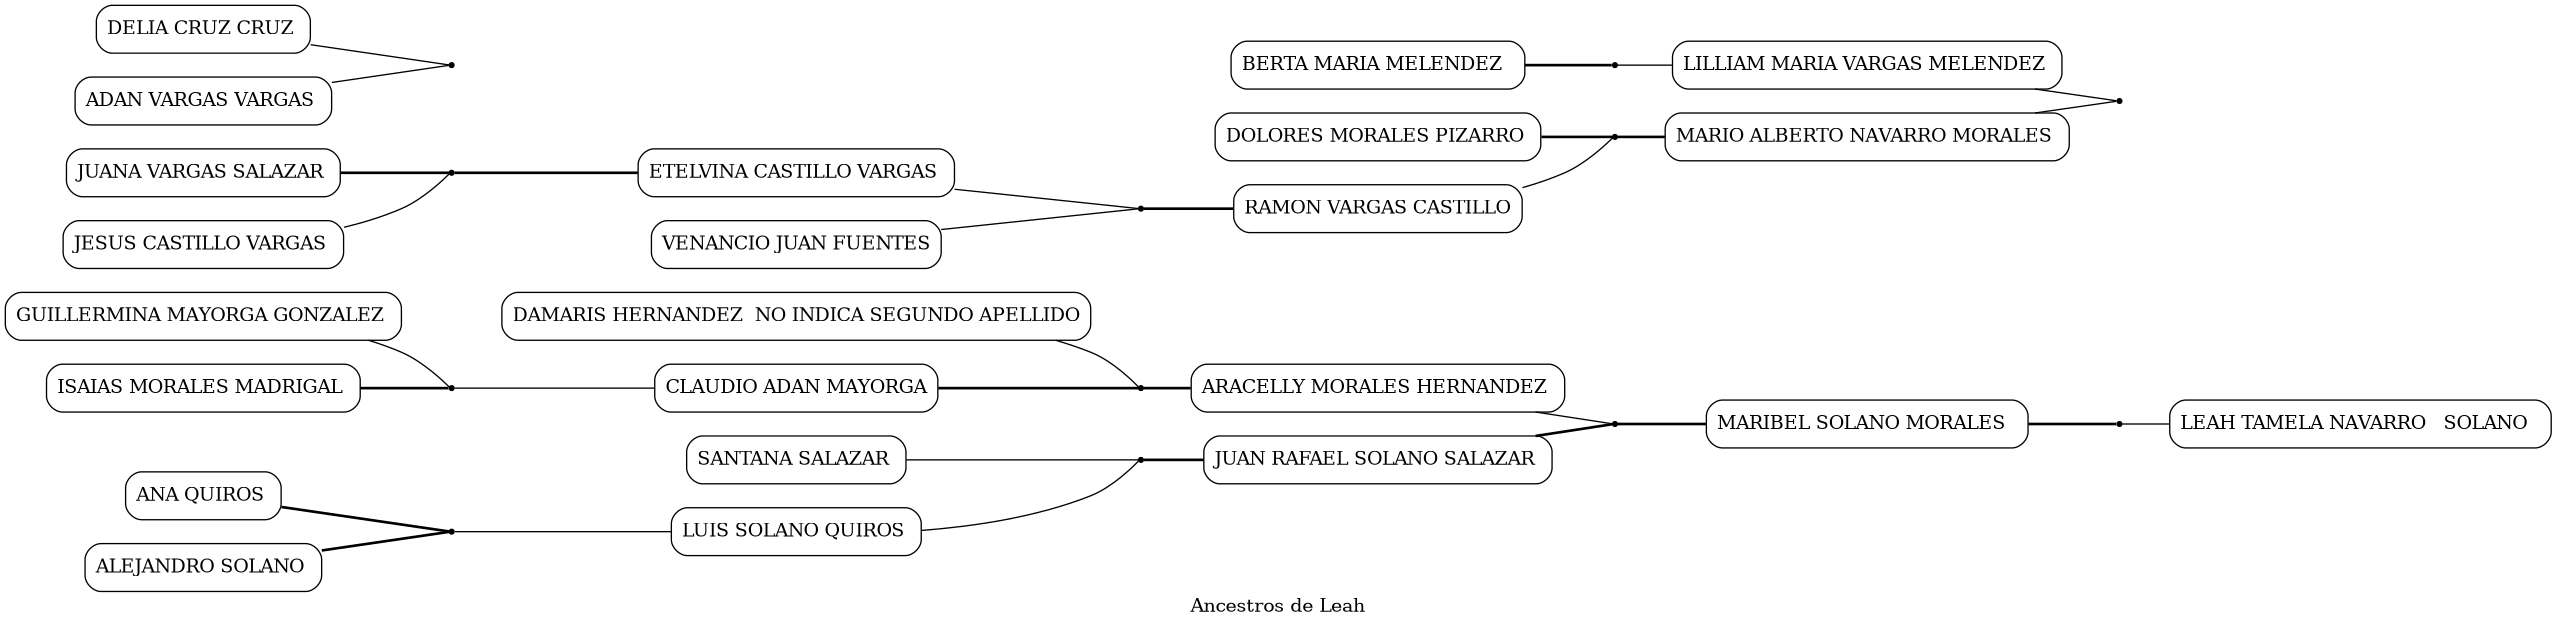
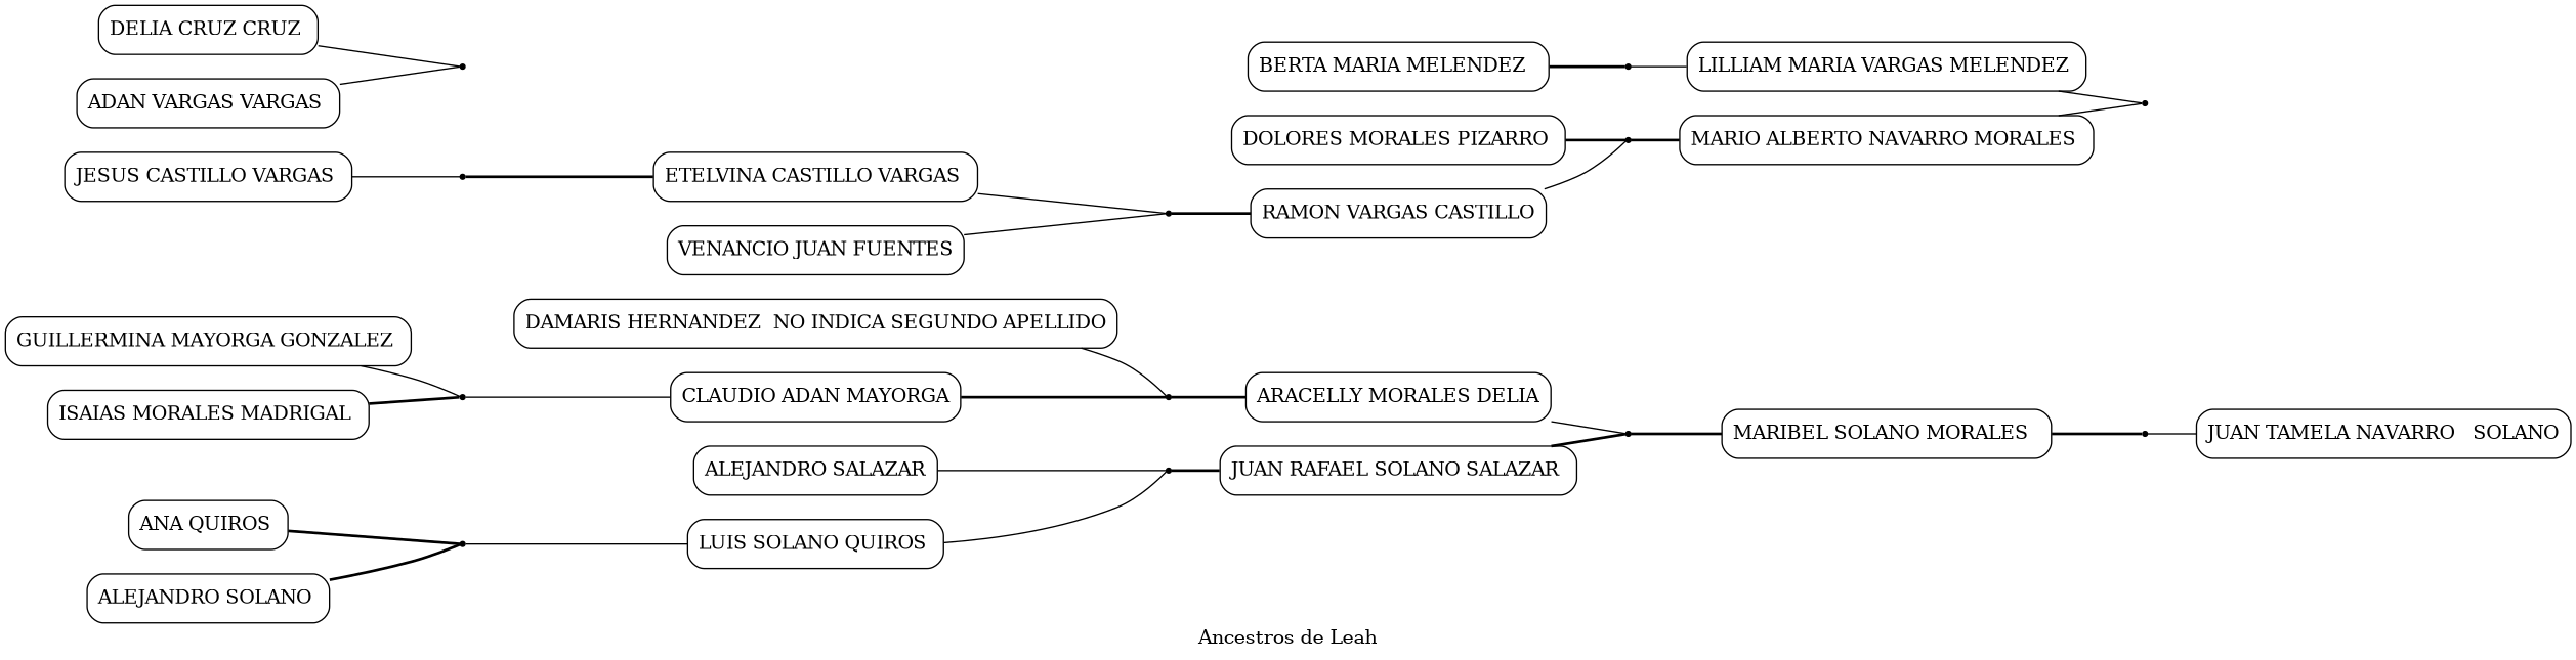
  strict digraph {
    diredgeconstraints=true
    label="Ancestros de Leah"
    rankdir=LR
    node [shape=box style=rounded]
    edge [arrowhead=none style=solid]
    "LEAH TAMELA NAVARRO   SOLANO  MARIBEL SOLANO MORALES  RONALD GUSTAVO NAVARRO VARGAS" [shape=point]
-   "LEAH TAMELA NAVARRO   SOLANO  "
+   "LEAH TAMELA NAVARRO   SOLANO  " [label="JUAN TAMELA NAVARRO   SOLANO"]
    "MARIBEL SOLANO MORALES  "
    "MARIBEL SOLANO MORALES  ARACELLY MORALES HERNANDEZ JUAN RAFAEL SOLANO SALAZAR " [shape=point]
-   "ARACELLY MORALES HERNANDEZ "
+   "ARACELLY MORALES HERNANDEZ " [label="ARACELLY MORALES DELIA"]
    "JUAN RAFAEL SOLANO SALAZAR "
    "RONALD GUSTAVO NAVARRO VARGASLILLIAM MARIA VARGAS MELENDEZ MARIO ALBERTO NAVARRO MORALES " [shape=point]
    "LILLIAM MARIA VARGAS MELENDEZ "
    "MARIO ALBERTO NAVARRO MORALES "
    "ARACELLY MORALES HERNANDEZ DAMARIS HERNANDEZ  NO INDICA SEGUNDO APELLIDOCLAUDIO MORALES MAYORGA  " [shape=point]
    "DAMARIS HERNANDEZ  NO INDICA SEGUNDO APELLIDO"
    n12 [label="CLAUDIO ADAN MAYORGA"]
    "JUAN RAFAEL SOLANO SALAZAR SANTANA SALAZAR LUIS SOLANO QUIROS " [shape=point]
-   "SANTANA SALAZAR "
+   "SANTANA SALAZAR " [label="ALEJANDRO SALAZAR"]
    "LUIS SOLANO QUIROS "
    "LILLIAM MARIA VARGAS MELENDEZ BERTA MARIA MELENDEZ  AMADEO VARGAS CRUZ  " [shape=point]
    "BERTA MARIA MELENDEZ  "
    "MARIO ALBERTO NAVARRO MORALES DOLORES MORALES PIZARRO RAMON NAVARRO CASTILLO " [shape=point]
    "DOLORES MORALES PIZARRO "
    n20 [label="RAMON VARGAS CASTILLO"]
    "CLAUDIO MORALES MAYORGA  GUILLERMINA MAYORGA GONZALEZ ISAIAS MORALES MADRIGAL " [shape=point]
    "GUILLERMINA MAYORGA GONZALEZ "
    "ISAIAS MORALES MADRIGAL "
    "LUIS SOLANO QUIROS ANA QUIROS ALEJANDRO SOLANO " [shape=point]
    "ANA QUIROS "
    "ALEJANDRO SOLANO "
    "AMADEO VARGAS CRUZ  DELIA CRUZ CRUZ ADAN VARGAS VARGAS " [shape=point]
    "DELIA CRUZ CRUZ "
    "ADAN VARGAS VARGAS "
    "RAMON NAVARRO CASTILLO ETELVINA CASTILLO VARGAS VENANCIO NAVARRO FUENTES " [shape=point]
    "ETELVINA CASTILLO VARGAS "
    n32 [label="VENANCIO JUAN FUENTES"]
    "ETELVINA CASTILLO VARGAS JUANA VARGAS SALAZAR JESUS CASTILLO VARGAS " [shape=point]
-   "JUANA VARGAS SALAZAR "
    "JESUS CASTILLO VARGAS "
    "LEAH TAMELA NAVARRO   SOLANO  MARIBEL SOLANO MORALES  RONALD GUSTAVO NAVARRO VARGAS" -> "LEAH TAMELA NAVARRO   SOLANO  "
    "MARIBEL SOLANO MORALES  " -> "LEAH TAMELA NAVARRO   SOLANO  MARIBEL SOLANO MORALES  RONALD GUSTAVO NAVARRO VARGAS" [style=bold]
    "MARIBEL SOLANO MORALES  ARACELLY MORALES HERNANDEZ JUAN RAFAEL SOLANO SALAZAR " -> "MARIBEL SOLANO MORALES  " [style=bold]
    "ARACELLY MORALES HERNANDEZ " -> "MARIBEL SOLANO MORALES  ARACELLY MORALES HERNANDEZ JUAN RAFAEL SOLANO SALAZAR "
    "JUAN RAFAEL SOLANO SALAZAR " -> "MARIBEL SOLANO MORALES  ARACELLY MORALES HERNANDEZ JUAN RAFAEL SOLANO SALAZAR " [style=bold]
    "LILLIAM MARIA VARGAS MELENDEZ " -> "RONALD GUSTAVO NAVARRO VARGASLILLIAM MARIA VARGAS MELENDEZ MARIO ALBERTO NAVARRO MORALES "
    "MARIO ALBERTO NAVARRO MORALES " -> "RONALD GUSTAVO NAVARRO VARGASLILLIAM MARIA VARGAS MELENDEZ MARIO ALBERTO NAVARRO MORALES "
    "ARACELLY MORALES HERNANDEZ DAMARIS HERNANDEZ  NO INDICA SEGUNDO APELLIDOCLAUDIO MORALES MAYORGA  " -> "ARACELLY MORALES HERNANDEZ " [style=bold]
    "DAMARIS HERNANDEZ  NO INDICA SEGUNDO APELLIDO" -> "ARACELLY MORALES HERNANDEZ DAMARIS HERNANDEZ  NO INDICA SEGUNDO APELLIDOCLAUDIO MORALES MAYORGA  "
    n12 -> "ARACELLY MORALES HERNANDEZ DAMARIS HERNANDEZ  NO INDICA SEGUNDO APELLIDOCLAUDIO MORALES MAYORGA  " [style=bold]
    "JUAN RAFAEL SOLANO SALAZAR SANTANA SALAZAR LUIS SOLANO QUIROS " -> "JUAN RAFAEL SOLANO SALAZAR " [style=bold]
    "SANTANA SALAZAR " -> "JUAN RAFAEL SOLANO SALAZAR SANTANA SALAZAR LUIS SOLANO QUIROS "
    "LUIS SOLANO QUIROS " -> "JUAN RAFAEL SOLANO SALAZAR SANTANA SALAZAR LUIS SOLANO QUIROS "
    "LILLIAM MARIA VARGAS MELENDEZ BERTA MARIA MELENDEZ  AMADEO VARGAS CRUZ  " -> "LILLIAM MARIA VARGAS MELENDEZ "
    "BERTA MARIA MELENDEZ  " -> "LILLIAM MARIA VARGAS MELENDEZ BERTA MARIA MELENDEZ  AMADEO VARGAS CRUZ  " [style=bold]
    "MARIO ALBERTO NAVARRO MORALES DOLORES MORALES PIZARRO RAMON NAVARRO CASTILLO " -> "MARIO ALBERTO NAVARRO MORALES " [style=bold]
    "DOLORES MORALES PIZARRO " -> "MARIO ALBERTO NAVARRO MORALES DOLORES MORALES PIZARRO RAMON NAVARRO CASTILLO " [style=bold]
    n20 -> "MARIO ALBERTO NAVARRO MORALES DOLORES MORALES PIZARRO RAMON NAVARRO CASTILLO "
    "CLAUDIO MORALES MAYORGA  GUILLERMINA MAYORGA GONZALEZ ISAIAS MORALES MADRIGAL " -> n12
    "GUILLERMINA MAYORGA GONZALEZ " -> "CLAUDIO MORALES MAYORGA  GUILLERMINA MAYORGA GONZALEZ ISAIAS MORALES MADRIGAL "
    "ISAIAS MORALES MADRIGAL " -> "CLAUDIO MORALES MAYORGA  GUILLERMINA MAYORGA GONZALEZ ISAIAS MORALES MADRIGAL " [style=bold]
    "LUIS SOLANO QUIROS ANA QUIROS ALEJANDRO SOLANO " -> "LUIS SOLANO QUIROS "
    "ANA QUIROS " -> "LUIS SOLANO QUIROS ANA QUIROS ALEJANDRO SOLANO " [style=bold]
    "ALEJANDRO SOLANO " -> "LUIS SOLANO QUIROS ANA QUIROS ALEJANDRO SOLANO " [style=bold]
    "DELIA CRUZ CRUZ " -> "AMADEO VARGAS CRUZ  DELIA CRUZ CRUZ ADAN VARGAS VARGAS "
    "ADAN VARGAS VARGAS " -> "AMADEO VARGAS CRUZ  DELIA CRUZ CRUZ ADAN VARGAS VARGAS "
    "RAMON NAVARRO CASTILLO ETELVINA CASTILLO VARGAS VENANCIO NAVARRO FUENTES " -> n20 [style=bold]
    "ETELVINA CASTILLO VARGAS " -> "RAMON NAVARRO CASTILLO ETELVINA CASTILLO VARGAS VENANCIO NAVARRO FUENTES "
    n32 -> "RAMON NAVARRO CASTILLO ETELVINA CASTILLO VARGAS VENANCIO NAVARRO FUENTES "
    "ETELVINA CASTILLO VARGAS JUANA VARGAS SALAZAR JESUS CASTILLO VARGAS " -> "ETELVINA CASTILLO VARGAS " [style=bold]
-   "JUANA VARGAS SALAZAR " -> "ETELVINA CASTILLO VARGAS JUANA VARGAS SALAZAR JESUS CASTILLO VARGAS " [style=bold]
    "JESUS CASTILLO VARGAS " -> "ETELVINA CASTILLO VARGAS JUANA VARGAS SALAZAR JESUS CASTILLO VARGAS "
  }
